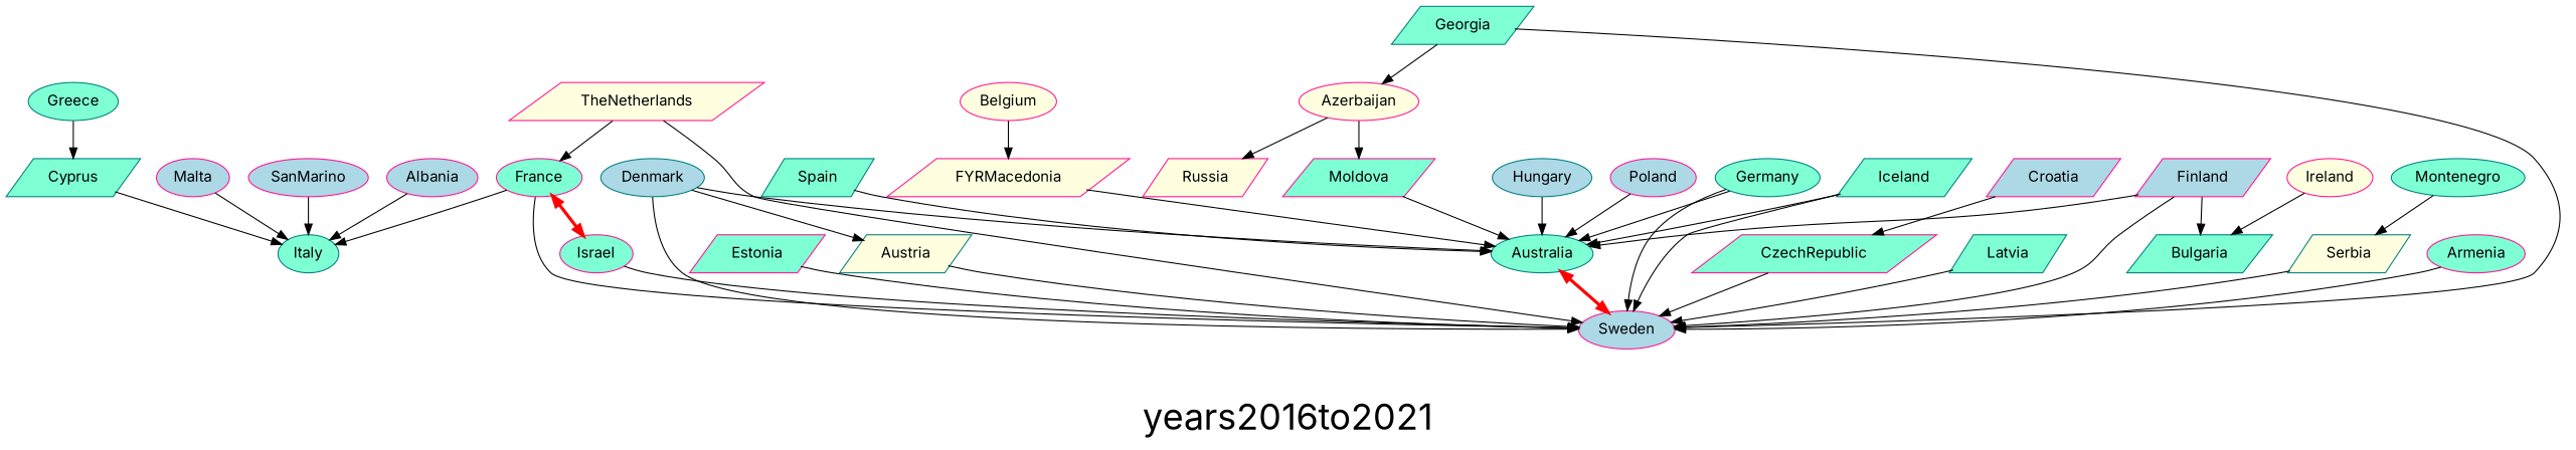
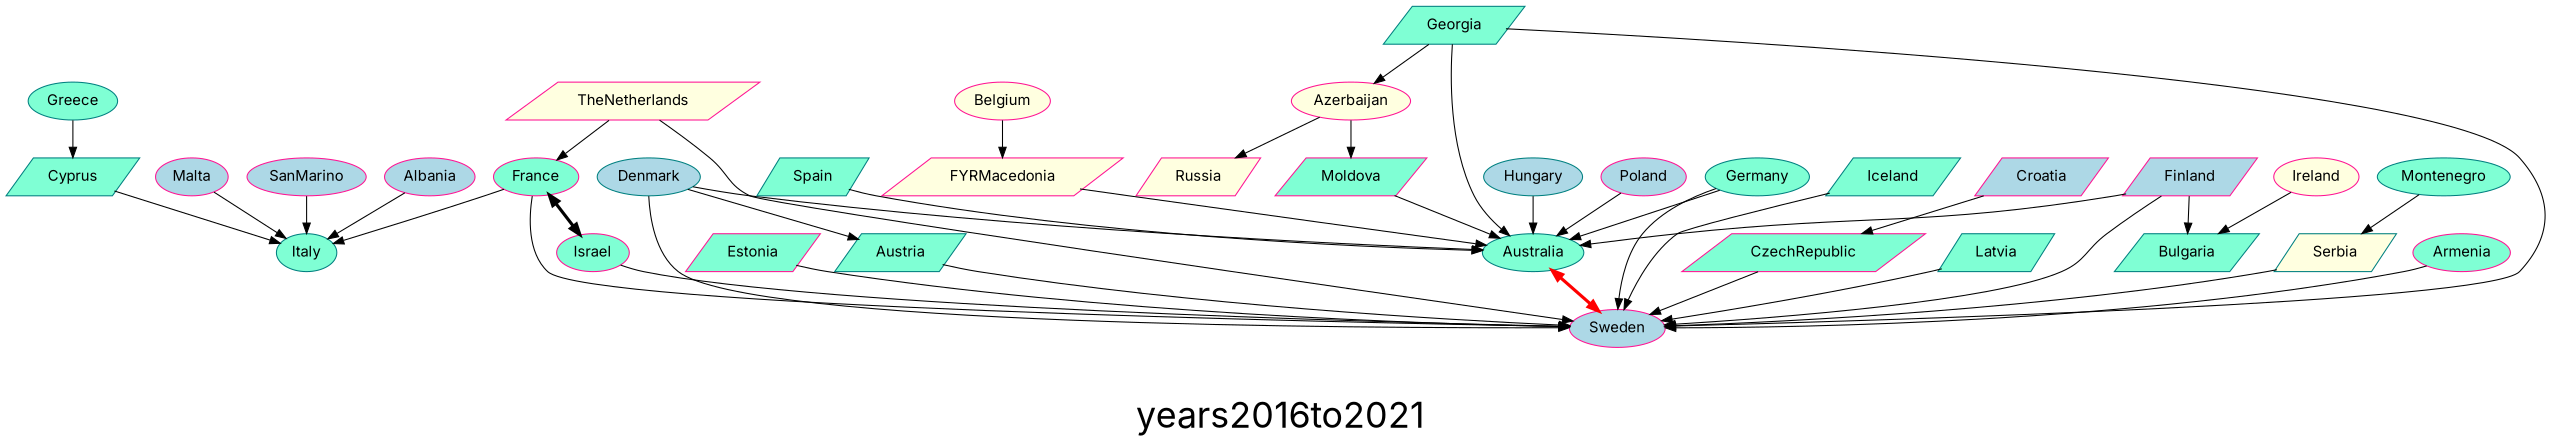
  digraph {
    fontname=Inter
    fontsize=34
    label=years2016to2021
    node [color=deeppink fillcolor=aquamarine fontname=Inter shape=ellipse style=filled]
    edge [fontname=Inter]
    Albania [fillcolor=lightblue]
    Italy [color=teal]
    Sweden [fillcolor=lightblue]
    Armenia
-   Austria [color=teal fillcolor=lightyellow shape=parallelogram]
+   Austria [color=teal shape=parallelogram]
    Azerbaijan [fillcolor=lightyellow]
    Moldova [shape=parallelogram]
    Russia [fillcolor=lightyellow shape=parallelogram]
    Australia [color=teal]
    Belgium [fillcolor=lightyellow]
    FYRMacedonia [fillcolor=lightyellow shape=parallelogram]
    Croatia [fillcolor=lightblue shape=parallelogram]
    CzechRepublic [shape=parallelogram]
    Cyprus [color=teal shape=parallelogram]
    Denmark [color=teal fillcolor=lightblue]
    Estonia [shape=parallelogram]
    Finland [fillcolor=lightblue shape=parallelogram]
    Bulgaria [color=teal shape=parallelogram]
    France
    Israel
    TheNetherlands [fillcolor=lightyellow shape=parallelogram]
    Georgia [color=teal shape=parallelogram]
    Germany [color=teal]
    Greece [color=teal]
    Hungary [color=teal fillcolor=lightblue]
    Iceland [color=teal shape=parallelogram]
    Ireland [fillcolor=lightyellow]
    Latvia [color=teal shape=parallelogram]
    Malta [fillcolor=lightblue]
    Montenegro [color=teal]
    Serbia [color=teal fillcolor=lightyellow shape=parallelogram]
    Poland [fillcolor=lightblue]
    SanMarino [fillcolor=lightblue]
    Spain [color=teal shape=parallelogram]
    Albania -> Italy
    Armenia -> Sweden
    Austria -> Sweden
    Azerbaijan -> Moldova
    Azerbaijan -> Russia
    Moldova -> Australia
    Australia -> Sweden [color=red dir=both penwidth=3]
    Belgium -> FYRMacedonia
    FYRMacedonia -> Australia
    Croatia -> CzechRepublic
    CzechRepublic -> Sweden
    Cyprus -> Italy
    Denmark -> Sweden
    Denmark -> Austria
    Denmark -> Australia
    Estonia -> Sweden
    Finland -> Sweden
    Finland -> Australia
    Finland -> Bulgaria
    France -> Italy
    France -> Sweden
-   France -> Israel [color=red dir=both penwidth=3]
+   France -> Israel [color=black dir=both penwidth=3]
    Israel -> Sweden
    TheNetherlands -> Sweden
    TheNetherlands -> France
    Georgia -> Sweden
    Georgia -> Azerbaijan
    Germany -> Sweden
    Germany -> Australia
    Greece -> Cyprus
    Hungary -> Australia
    Iceland -> Sweden
-   Iceland -> Australia
+   Georgia -> Australia
    Ireland -> Bulgaria
    Latvia -> Sweden
    Malta -> Italy
    Montenegro -> Serbia
    Serbia -> Sweden
    Poland -> Australia
    SanMarino -> Italy
    Spain -> Australia
  }
